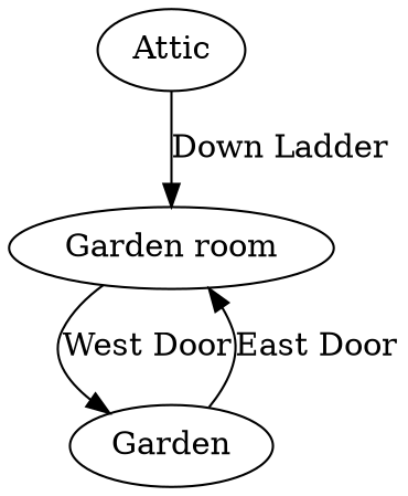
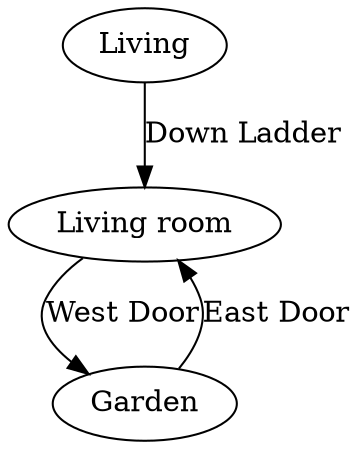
  digraph {
-   n1 [label="Garden room"]
+   n1 [label="Living room"]
    n2 [label=Garden]
-   n3 [label=Attic]
+   n3 [label=Living]
    n1 -> n2 [label="West Door"]
    n2 -> n1 [label="East Door"]
    n3 -> n1 [label="Down Ladder"]
  }
